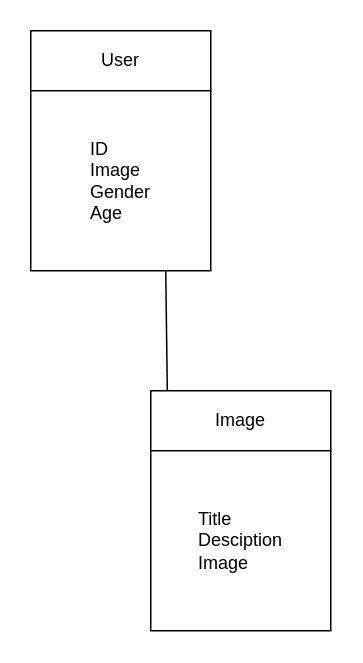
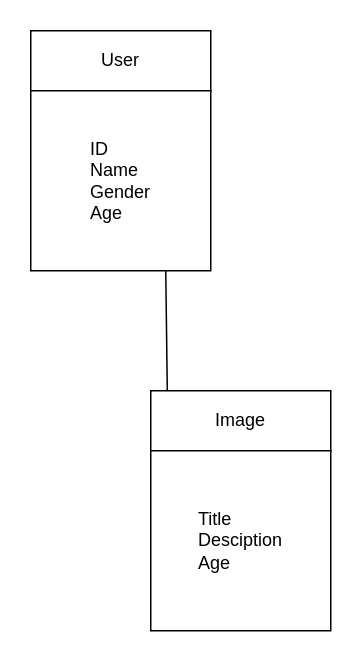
  <mxCell id="0" />
  <mxCell id="1" parent="0" />
  <mxCell id="2" value="User" style="rounded=0;whiteSpace=wrap;html=1;align=center;" vertex="1" parent="1"><mxGeometry x="20" y="20" width="120" height="40" as="geometry" /></mxCell>
- <mxCell id="3" value="&lt;div style=&quot;text-align: justify;&quot;&gt;&lt;span style=&quot;background-color: initial;&quot;&gt;ID&lt;/span&gt;&lt;/div&gt;&lt;div style=&quot;text-align: justify;&quot;&gt;Image&lt;/div&gt;&lt;div style=&quot;text-align: justify;&quot;&gt;Gender&lt;/div&gt;&lt;div style=&quot;text-align: justify;&quot;&gt;Age&lt;/div&gt;" style="whiteSpace=wrap;html=1;aspect=fixed;" vertex="1" parent="1"><mxGeometry x="20" y="60" width="120" height="120" as="geometry" /></mxCell>
+ <mxCell id="3" value="&lt;div style=&quot;text-align: justify;&quot;&gt;&lt;span style=&quot;background-color: initial;&quot;&gt;ID&lt;/span&gt;&lt;/div&gt;&lt;div style=&quot;text-align: justify;&quot;&gt;Name&lt;/div&gt;&lt;div style=&quot;text-align: justify;&quot;&gt;Gender&lt;/div&gt;&lt;div style=&quot;text-align: justify;&quot;&gt;Age&lt;/div&gt;" style="whiteSpace=wrap;html=1;aspect=fixed;" vertex="1" parent="1"><mxGeometry x="20" y="60" width="120" height="120" as="geometry" /></mxCell>
  <mxCell id="4" value="&lt;div style=&quot;text-align: justify;&quot;&gt;&lt;span style=&quot;background-color: initial;&quot;&gt;Image&lt;/span&gt;&lt;/div&gt;" style="rounded=0;whiteSpace=wrap;html=1;align=center;" vertex="1" parent="1"><mxGeometry x="100" y="260" width="120" height="40" as="geometry" /></mxCell>
- <mxCell id="5" value="&lt;div style=&quot;text-align: justify;&quot;&gt;&lt;span style=&quot;background-color: initial;&quot;&gt;Title&lt;/span&gt;&lt;/div&gt;&lt;div style=&quot;text-align: justify;&quot;&gt;Desciption&lt;/div&gt;&lt;div style=&quot;text-align: justify;&quot;&gt;Image&lt;/div&gt;" style="whiteSpace=wrap;html=1;aspect=fixed;align=center;" vertex="1" parent="1"><mxGeometry x="100" y="300" width="120" height="120" as="geometry" /></mxCell>
+ <mxCell id="5" value="&lt;div style=&quot;text-align: justify;&quot;&gt;&lt;span style=&quot;background-color: initial;&quot;&gt;Title&lt;/span&gt;&lt;/div&gt;&lt;div style=&quot;text-align: justify;&quot;&gt;Desciption&lt;/div&gt;&lt;div style=&quot;text-align: justify;&quot;&gt;Age&lt;/div&gt;" style="whiteSpace=wrap;html=1;aspect=fixed;align=center;" vertex="1" parent="1"><mxGeometry x="100" y="300" width="120" height="120" as="geometry" /></mxCell>
  <mxCell id="6" value="" style="endArrow=none;html=1;rounded=0;exitX=0.092;exitY=0;exitDx=0;exitDy=0;exitPerimeter=0;" edge="1" parent="1" source="4"><mxGeometry width="50" height="50" relative="1" as="geometry"><mxPoint x="110" y="250" as="sourcePoint" /><mxPoint x="110" y="180" as="targetPoint" /><Array as="points" /></mxGeometry></mxCell>
